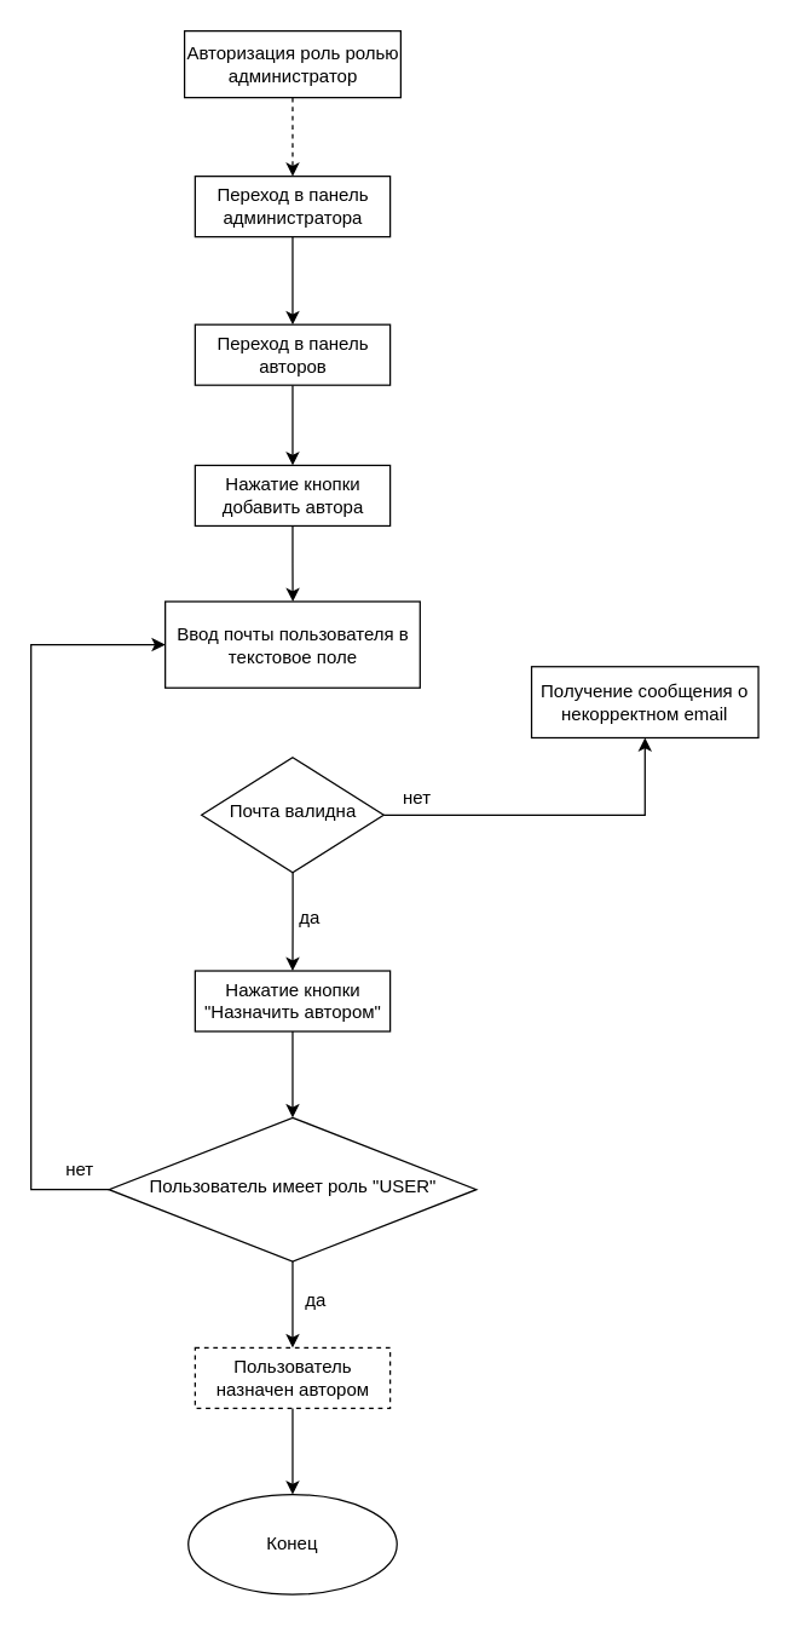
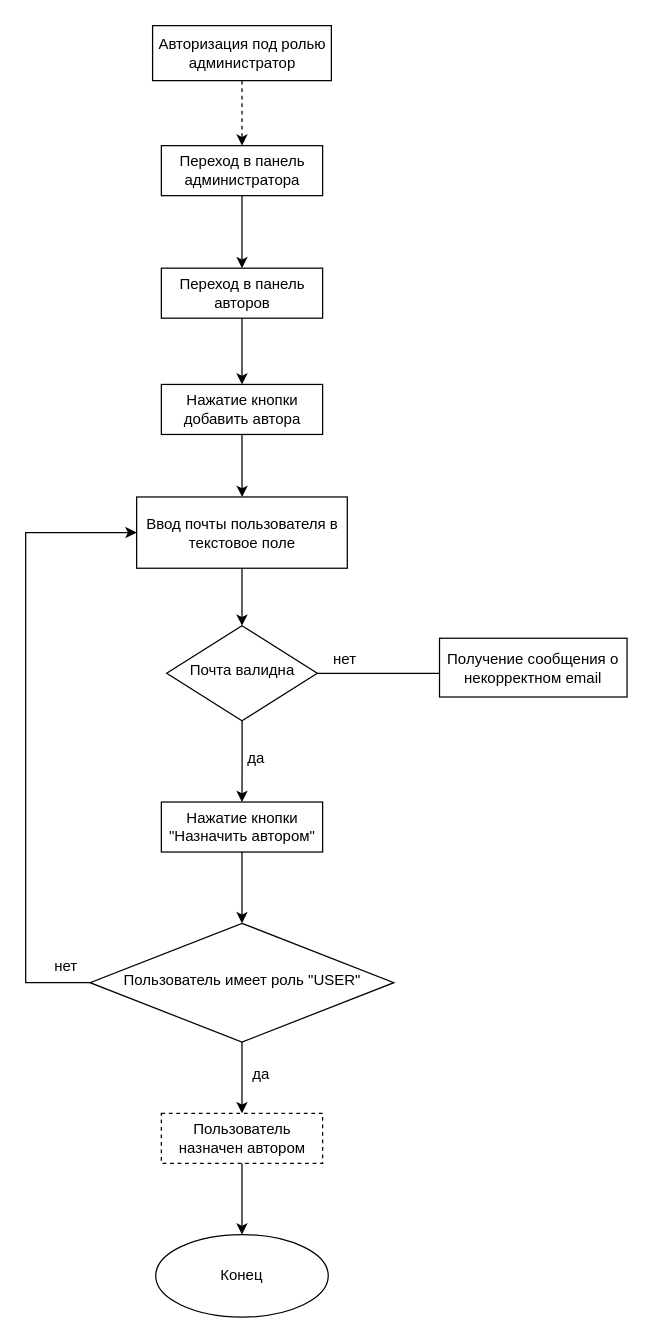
  <mxCell id="0" />
  <mxCell id="1" parent="0" />
  <mxCell id="2" value="" style="edgeStyle=orthogonalEdgeStyle;rounded=0;orthogonalLoop=1;jettySize=auto;html=1;dashed=1;" edge="1" parent="1" source="3" target="11"><mxGeometry relative="1" as="geometry" /></mxCell>
- <mxCell id="3" value="Авторизация роль ролью администратор" style="rounded=0;whiteSpace=wrap;html=1;fontSize=12;glass=0;strokeWidth=1;shadow=0;" parent="1" vertex="1"><mxGeometry x="121.5" y="20" width="143" height="44" as="geometry" /></mxCell>
+ <mxCell id="3" value="Авторизация под ролью администратор" style="rounded=0;whiteSpace=wrap;html=1;fontSize=12;glass=0;strokeWidth=1;shadow=0;" parent="1" vertex="1"><mxGeometry x="121.5" y="20" width="143" height="44" as="geometry" /></mxCell>
  <mxCell id="4" value="" style="edgeStyle=orthogonalEdgeStyle;rounded=0;orthogonalLoop=1;jettySize=auto;html=1;" edge="1" parent="1" source="6" target="19"><mxGeometry relative="1" as="geometry" /></mxCell>
  <mxCell id="5" style="edgeStyle=orthogonalEdgeStyle;rounded=0;orthogonalLoop=1;jettySize=auto;html=1;entryX=0.5;entryY=1;entryDx=0;entryDy=0;" edge="1" parent="1" source="6" target="22"><mxGeometry relative="1" as="geometry"><Array as="points"><mxPoint x="426" y="538" /></Array></mxGeometry></mxCell>
  <mxCell id="6" value="Почта валидна" style="rhombus;whiteSpace=wrap;html=1;shadow=0;fontFamily=Helvetica;fontSize=12;align=center;strokeWidth=1;spacing=6;spacingTop=-4;" parent="1" vertex="1"><mxGeometry x="132.75" y="500" width="120.5" height="76" as="geometry" /></mxCell>
  <mxCell id="7" value="" style="edgeStyle=orthogonalEdgeStyle;rounded=0;orthogonalLoop=1;jettySize=auto;html=1;" edge="1" parent="1" source="9" target="24"><mxGeometry relative="1" as="geometry" /></mxCell>
  <mxCell id="8" style="edgeStyle=orthogonalEdgeStyle;rounded=0;orthogonalLoop=1;jettySize=auto;html=1;entryX=0;entryY=0.5;entryDx=0;entryDy=0;" edge="1" parent="1" source="9" target="17"><mxGeometry relative="1" as="geometry"><Array as="points"><mxPoint x="20" y="785" /><mxPoint x="20" y="425" /></Array></mxGeometry></mxCell>
  <mxCell id="9" value="Пользователь имеет роль &quot;USER&quot;" style="rhombus;whiteSpace=wrap;html=1;shadow=0;fontFamily=Helvetica;fontSize=12;align=center;strokeWidth=1;spacing=6;spacingTop=-4;" parent="1" vertex="1"><mxGeometry x="71.5" y="738" width="243" height="95" as="geometry" /></mxCell>
  <mxCell id="10" value="" style="edgeStyle=orthogonalEdgeStyle;rounded=0;orthogonalLoop=1;jettySize=auto;html=1;" edge="1" parent="1" source="11" target="13"><mxGeometry relative="1" as="geometry" /></mxCell>
  <mxCell id="11" value="Переход в панель администратора" style="rounded=0;whiteSpace=wrap;html=1;" vertex="1" parent="1"><mxGeometry x="128.5" y="116" width="129" height="40" as="geometry" /></mxCell>
  <mxCell id="12" value="" style="edgeStyle=orthogonalEdgeStyle;rounded=0;orthogonalLoop=1;jettySize=auto;html=1;" edge="1" parent="1" source="13" target="15"><mxGeometry relative="1" as="geometry" /></mxCell>
  <mxCell id="13" value="Переход в панель авторов" style="rounded=0;whiteSpace=wrap;html=1;" vertex="1" parent="1"><mxGeometry x="128.5" y="214" width="129" height="40" as="geometry" /></mxCell>
  <mxCell id="14" value="" style="edgeStyle=orthogonalEdgeStyle;rounded=0;orthogonalLoop=1;jettySize=auto;html=1;" edge="1" parent="1" source="15" target="17"><mxGeometry relative="1" as="geometry" /></mxCell>
  <mxCell id="15" value="Нажатие кнопки добавить автора" style="rounded=0;whiteSpace=wrap;html=1;" vertex="1" parent="1"><mxGeometry x="128.5" y="307" width="129" height="40" as="geometry" /></mxCell>
+ <mxCell id="16" value="" style="edgeStyle=orthogonalEdgeStyle;rounded=0;orthogonalLoop=1;jettySize=auto;html=1;" edge="1" parent="1" source="17" target="6"><mxGeometry relative="1" as="geometry" /></mxCell>
  <mxCell id="17" value="Ввод почты пользователя в текстовое поле" style="rounded=0;whiteSpace=wrap;html=1;" vertex="1" parent="1"><mxGeometry x="108.75" y="397" width="168.5" height="57" as="geometry" /></mxCell>
  <mxCell id="18" value="" style="edgeStyle=orthogonalEdgeStyle;rounded=0;orthogonalLoop=1;jettySize=auto;html=1;" edge="1" parent="1" source="19" target="9"><mxGeometry relative="1" as="geometry" /></mxCell>
  <mxCell id="19" value="Нажатие кнопки &quot;Назначить автором&quot;" style="rounded=0;whiteSpace=wrap;html=1;" vertex="1" parent="1"><mxGeometry x="128.5" y="641" width="129" height="40" as="geometry" /></mxCell>
  <mxCell id="20" value="да" style="text;html=1;align=center;verticalAlign=middle;resizable=0;points=[];autosize=1;strokeColor=none;fillColor=none;" vertex="1" parent="1"><mxGeometry x="188" y="593" width="32" height="26" as="geometry" /></mxCell>
  <mxCell id="21" value="нет" style="text;html=1;align=center;verticalAlign=middle;resizable=0;points=[];autosize=1;strokeColor=none;fillColor=none;" vertex="1" parent="1"><mxGeometry x="257" y="514" width="36" height="26" as="geometry" /></mxCell>
- <mxCell id="22" value="Получение сообщения о некорректном email" style="rounded=0;whiteSpace=wrap;html=1;" vertex="1" parent="1"><mxGeometry x="351" y="440" width="150" height="47" as="geometry" /></mxCell>
+ <mxCell id="22" value="Получение сообщения о некорректном email" style="rounded=0;whiteSpace=wrap;html=1;" vertex="1" parent="1"><mxGeometry x="351" y="510" width="150" height="47" as="geometry" /></mxCell>
  <mxCell id="23" value="" style="edgeStyle=orthogonalEdgeStyle;rounded=0;orthogonalLoop=1;jettySize=auto;html=1;" edge="1" parent="1" source="24" target="27"><mxGeometry relative="1" as="geometry" /></mxCell>
  <mxCell id="24" value="Пользователь назначен автором" style="rounded=0;whiteSpace=wrap;html=1;dashed=1;" vertex="1" parent="1"><mxGeometry x="128.5" y="890" width="129" height="40" as="geometry" /></mxCell>
  <mxCell id="25" value="да" style="text;html=1;align=center;verticalAlign=middle;resizable=0;points=[];autosize=1;strokeColor=none;fillColor=none;" vertex="1" parent="1"><mxGeometry x="192" y="846" width="32" height="26" as="geometry" /></mxCell>
  <mxCell id="26" value="нет" style="text;html=1;align=center;verticalAlign=middle;resizable=0;points=[];autosize=1;strokeColor=none;fillColor=none;" vertex="1" parent="1"><mxGeometry x="34" y="760" width="36" height="26" as="geometry" /></mxCell>
  <mxCell id="27" value="Конец" style="ellipse;whiteSpace=wrap;html=1;" vertex="1" parent="1"><mxGeometry x="124" y="987" width="138" height="66" as="geometry" /></mxCell>
